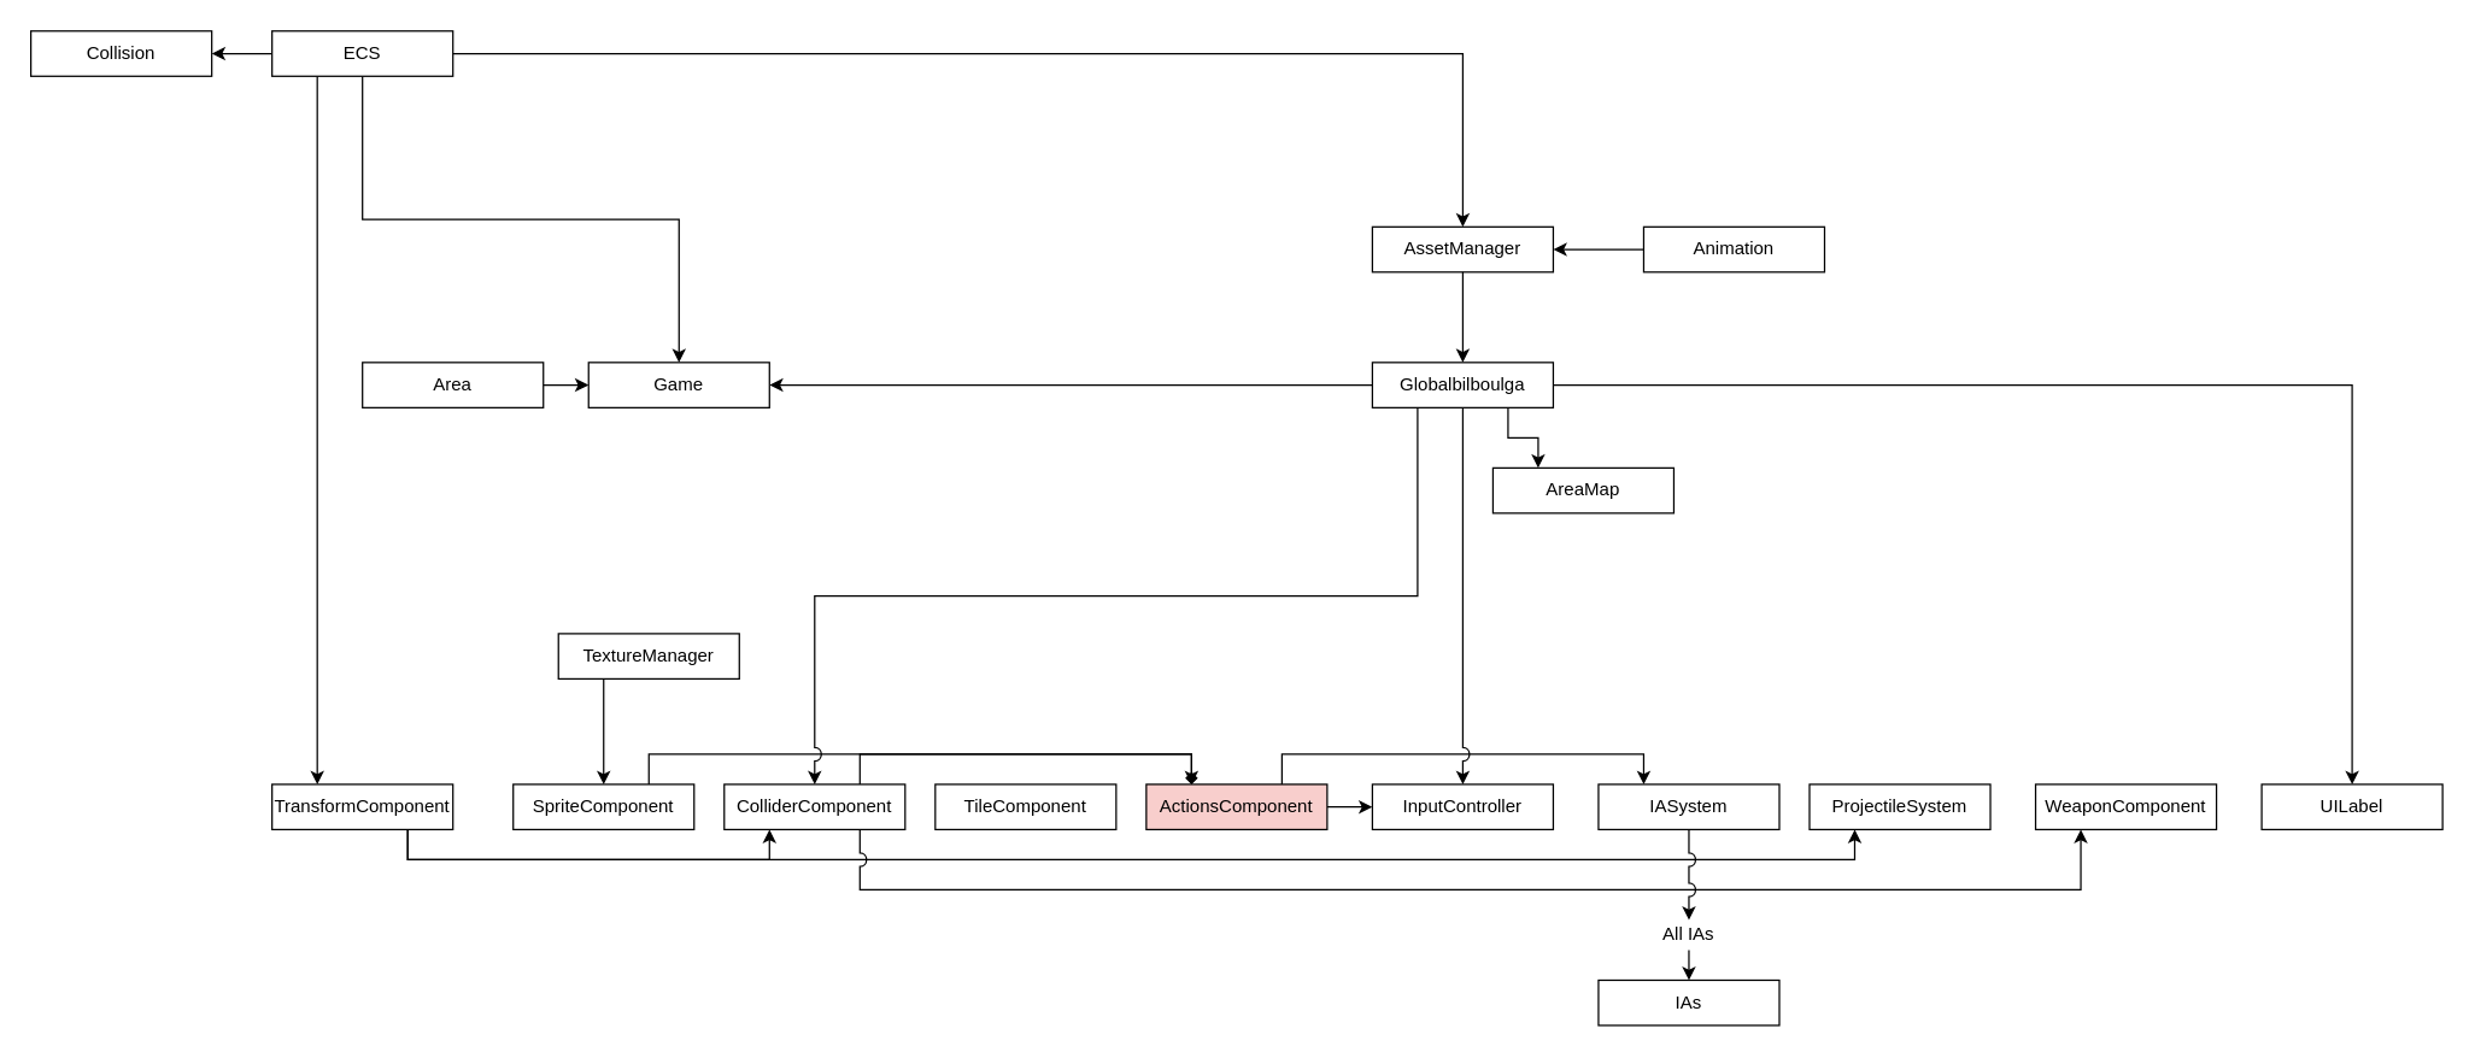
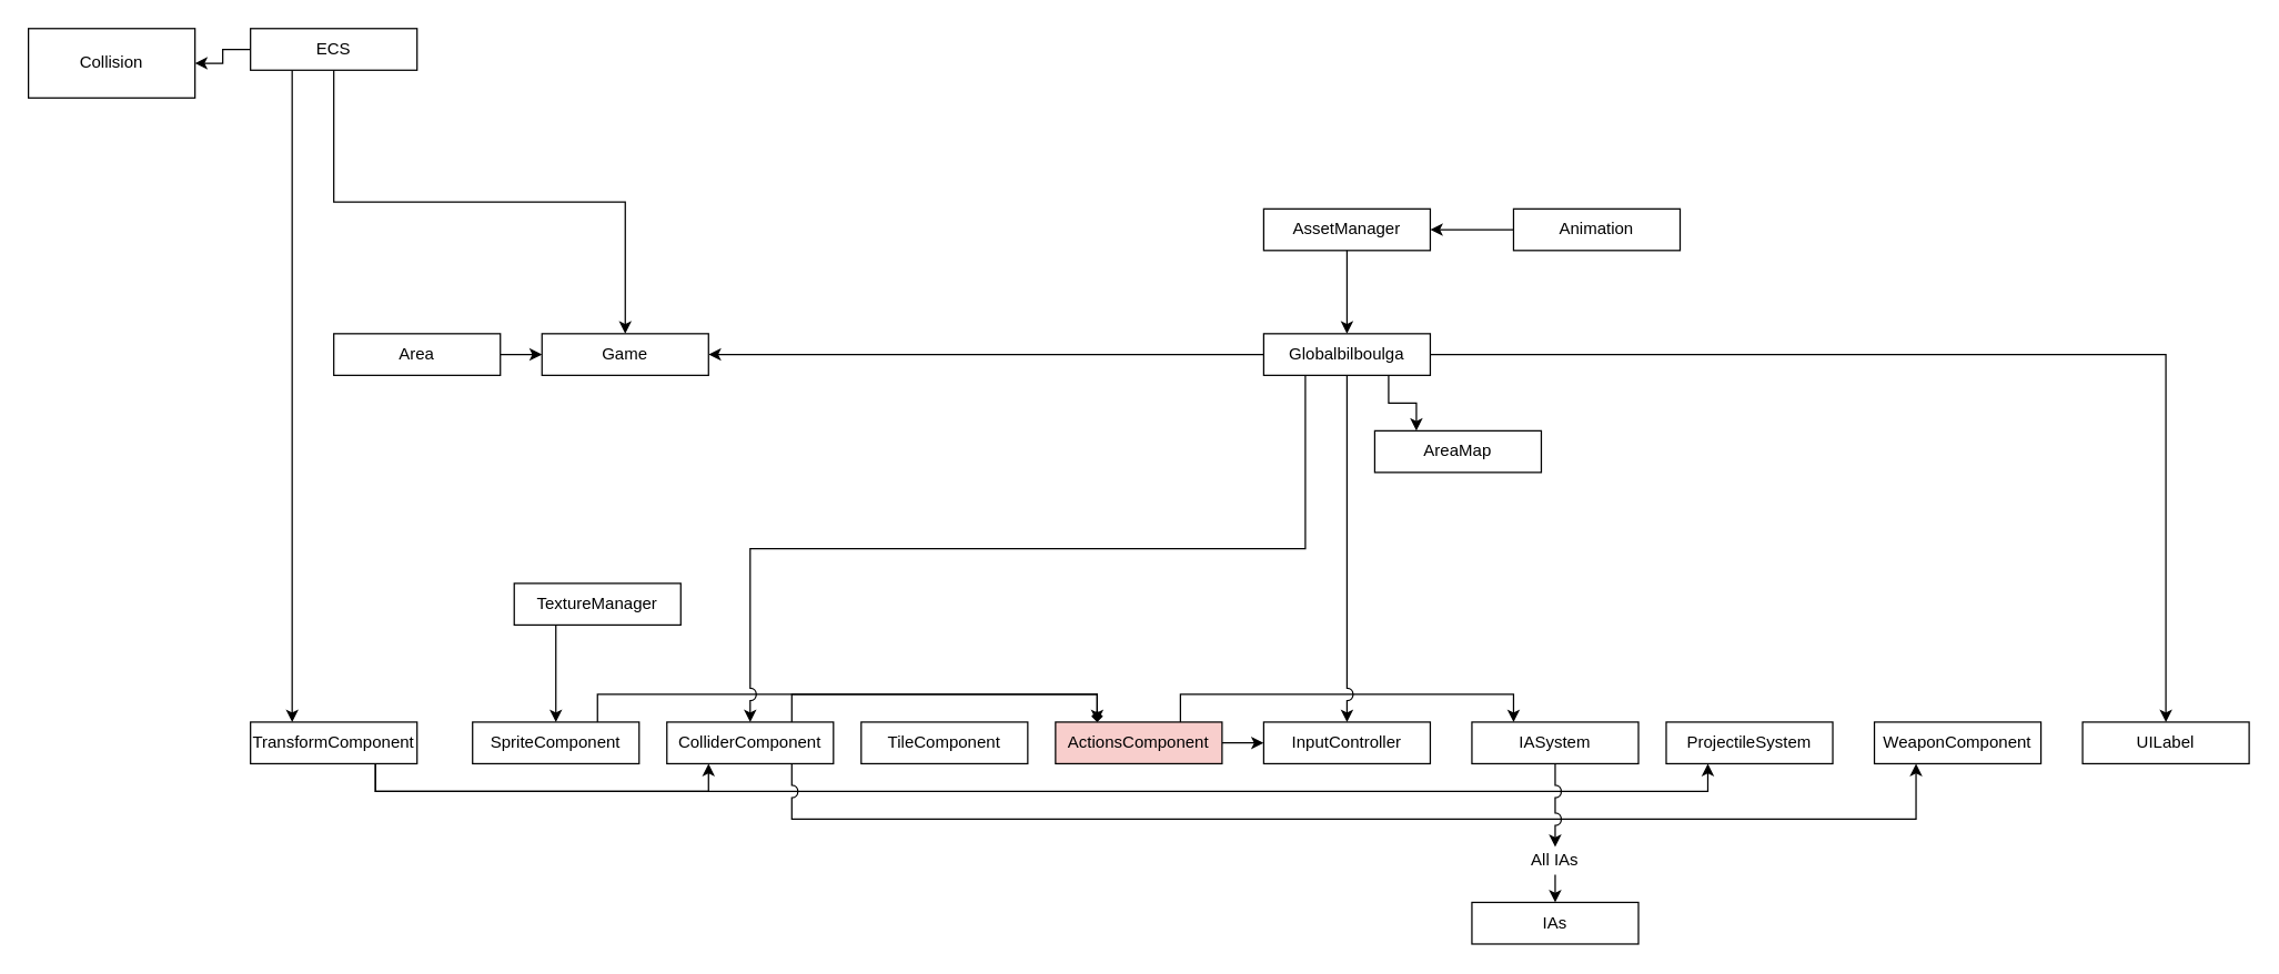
  <mxCell id="0" />
  <mxCell id="1" parent="0" />
  <mxCell id="2" style="edgeStyle=orthogonalEdgeStyle;rounded=0;jumpStyle=arc;jumpSize=9;orthogonalLoop=1;jettySize=auto;html=1;exitX=0.75;exitY=1;exitDx=0;exitDy=0;entryX=0.25;entryY=1;entryDx=0;entryDy=0;" edge="1" parent="1" source="4" target="9"><mxGeometry relative="1" as="geometry" /></mxCell>
  <mxCell id="3" style="edgeStyle=orthogonalEdgeStyle;rounded=0;jumpStyle=arc;jumpSize=9;orthogonalLoop=1;jettySize=auto;html=1;exitX=0.75;exitY=1;exitDx=0;exitDy=0;entryX=0.25;entryY=1;entryDx=0;entryDy=0;" edge="1" parent="1" source="4" target="17"><mxGeometry relative="1" as="geometry" /></mxCell>
  <mxCell id="4" value="TransformComponent" style="rounded=0;whiteSpace=wrap;html=1;" vertex="1" parent="1"><mxGeometry x="180" y="520" width="120" height="30" as="geometry" /></mxCell>
  <mxCell id="5" style="edgeStyle=orthogonalEdgeStyle;rounded=0;jumpStyle=arc;jumpSize=9;orthogonalLoop=1;jettySize=auto;html=1;exitX=0.75;exitY=0;exitDx=0;exitDy=0;entryX=0.25;entryY=0;entryDx=0;entryDy=0;endArrow=diamond;" edge="1" parent="1" source="6" target="13"><mxGeometry relative="1" as="geometry" /></mxCell>
  <mxCell id="6" value="SpriteComponent" style="rounded=0;whiteSpace=wrap;html=1;" vertex="1" parent="1"><mxGeometry x="340" y="520" width="120" height="30" as="geometry" /></mxCell>
  <mxCell id="7" style="edgeStyle=orthogonalEdgeStyle;rounded=0;jumpStyle=arc;jumpSize=9;orthogonalLoop=1;jettySize=auto;html=1;exitX=0.75;exitY=0;exitDx=0;exitDy=0;entryX=0.25;entryY=0;entryDx=0;entryDy=0;" edge="1" parent="1" source="9" target="13"><mxGeometry relative="1" as="geometry" /></mxCell>
  <mxCell id="8" style="edgeStyle=orthogonalEdgeStyle;rounded=0;jumpStyle=arc;jumpSize=9;orthogonalLoop=1;jettySize=auto;html=1;exitX=0.75;exitY=1;exitDx=0;exitDy=0;entryX=0.25;entryY=1;entryDx=0;entryDy=0;" edge="1" parent="1" source="9" target="18"><mxGeometry relative="1" as="geometry"><Array as="points"><mxPoint x="570" y="590" /><mxPoint x="1380" y="590" /></Array></mxGeometry></mxCell>
  <mxCell id="9" value="ColliderComponent" style="rounded=0;whiteSpace=wrap;html=1;" vertex="1" parent="1"><mxGeometry x="480" y="520" width="120" height="30" as="geometry" /></mxCell>
  <mxCell id="10" value="TileComponent" style="rounded=0;whiteSpace=wrap;html=1;" vertex="1" parent="1"><mxGeometry x="620" y="520" width="120" height="30" as="geometry" /></mxCell>
  <mxCell id="11" value="" style="edgeStyle=orthogonalEdgeStyle;rounded=0;jumpStyle=arc;jumpSize=9;orthogonalLoop=1;jettySize=auto;html=1;" edge="1" parent="1" source="13" target="14"><mxGeometry relative="1" as="geometry" /></mxCell>
  <mxCell id="12" style="edgeStyle=orthogonalEdgeStyle;rounded=0;jumpStyle=arc;jumpSize=9;orthogonalLoop=1;jettySize=auto;html=1;exitX=0.75;exitY=0;exitDx=0;exitDy=0;entryX=0.25;entryY=0;entryDx=0;entryDy=0;" edge="1" parent="1" source="13" target="16"><mxGeometry relative="1" as="geometry" /></mxCell>
  <mxCell id="13" value="ActionsComponent" style="rounded=0;whiteSpace=wrap;html=1;fillColor=#f8cecc;" vertex="1" parent="1"><mxGeometry x="760" y="520" width="120" height="30" as="geometry" /></mxCell>
  <mxCell id="14" value="InputController" style="rounded=0;whiteSpace=wrap;html=1;" vertex="1" parent="1"><mxGeometry x="910" y="520" width="120" height="30" as="geometry" /></mxCell>
  <mxCell id="15" style="edgeStyle=orthogonalEdgeStyle;rounded=0;jumpStyle=arc;jumpSize=9;orthogonalLoop=1;jettySize=auto;html=1;exitX=0.5;exitY=1;exitDx=0;exitDy=0;entryX=0.5;entryY=0;entryDx=0;entryDy=0;" edge="1" parent="1" source="16" target="42"><mxGeometry relative="1" as="geometry" /></mxCell>
  <mxCell id="16" value="IASystem" style="rounded=0;whiteSpace=wrap;html=1;" vertex="1" parent="1"><mxGeometry x="1060" y="520" width="120" height="30" as="geometry" /></mxCell>
  <mxCell id="17" value="ProjectileSystem" style="rounded=0;whiteSpace=wrap;html=1;" vertex="1" parent="1"><mxGeometry x="1200" y="520" width="120" height="30" as="geometry" /></mxCell>
  <mxCell id="18" value="WeaponComponent" style="rounded=0;whiteSpace=wrap;html=1;" vertex="1" parent="1"><mxGeometry x="1350" y="520" width="120" height="30" as="geometry" /></mxCell>
  <mxCell id="19" value="UILabel" style="rounded=0;whiteSpace=wrap;html=1;" vertex="1" parent="1"><mxGeometry x="1500" y="520" width="120" height="30" as="geometry" /></mxCell>
  <mxCell id="20" value="" style="edgeStyle=orthogonalEdgeStyle;rounded=0;jumpStyle=arc;jumpSize=9;orthogonalLoop=1;jettySize=auto;html=1;" edge="1" parent="1" source="21" target="30"><mxGeometry relative="1" as="geometry" /></mxCell>
  <mxCell id="21" value="Animation" style="rounded=0;whiteSpace=wrap;html=1;" vertex="1" parent="1"><mxGeometry x="1090" y="150" width="120" height="30" as="geometry" /></mxCell>
  <mxCell id="22" style="edgeStyle=orthogonalEdgeStyle;rounded=0;jumpStyle=arc;jumpSize=9;orthogonalLoop=1;jettySize=auto;html=1;exitX=0.25;exitY=1;exitDx=0;exitDy=0;entryX=0.5;entryY=0;entryDx=0;entryDy=0;" edge="1" parent="1" source="23" target="6"><mxGeometry relative="1" as="geometry" /></mxCell>
  <mxCell id="23" value="TextureManager" style="rounded=0;whiteSpace=wrap;html=1;" vertex="1" parent="1"><mxGeometry x="370" y="420" width="120" height="30" as="geometry" /></mxCell>
  <mxCell id="24" style="edgeStyle=orthogonalEdgeStyle;rounded=0;jumpStyle=arc;jumpSize=9;orthogonalLoop=1;jettySize=auto;html=1;exitX=0;exitY=0.5;exitDx=0;exitDy=0;entryX=1;entryY=0.5;entryDx=0;entryDy=0;" edge="1" parent="1" source="29" target="32"><mxGeometry relative="1" as="geometry" /></mxCell>
  <mxCell id="25" style="edgeStyle=orthogonalEdgeStyle;rounded=0;jumpStyle=arc;jumpSize=9;orthogonalLoop=1;jettySize=auto;html=1;exitX=0.25;exitY=1;exitDx=0;exitDy=0;" edge="1" parent="1" source="29" target="9"><mxGeometry relative="1" as="geometry" /></mxCell>
  <mxCell id="26" style="edgeStyle=orthogonalEdgeStyle;rounded=0;jumpStyle=arc;jumpSize=9;orthogonalLoop=1;jettySize=auto;html=1;exitX=1;exitY=0.5;exitDx=0;exitDy=0;entryX=0.5;entryY=0;entryDx=0;entryDy=0;" edge="1" parent="1" source="29" target="19"><mxGeometry relative="1" as="geometry" /></mxCell>
  <mxCell id="27" style="edgeStyle=orthogonalEdgeStyle;rounded=0;jumpStyle=arc;jumpSize=9;orthogonalLoop=1;jettySize=auto;html=1;exitX=0.75;exitY=1;exitDx=0;exitDy=0;entryX=0.25;entryY=0;entryDx=0;entryDy=0;" edge="1" parent="1" source="29" target="43"><mxGeometry relative="1" as="geometry" /></mxCell>
  <mxCell id="28" style="edgeStyle=orthogonalEdgeStyle;rounded=0;jumpStyle=arc;jumpSize=9;orthogonalLoop=1;jettySize=auto;html=1;exitX=0.5;exitY=1;exitDx=0;exitDy=0;entryX=0.5;entryY=0;entryDx=0;entryDy=0;" edge="1" parent="1" source="29" target="14"><mxGeometry relative="1" as="geometry" /></mxCell>
  <mxCell id="29" value="Globalbilboulga" style="rounded=0;whiteSpace=wrap;html=1;" vertex="1" parent="1"><mxGeometry x="910" y="240" width="120" height="30" as="geometry" /></mxCell>
  <mxCell id="30" value="AssetManager" style="rounded=0;whiteSpace=wrap;html=1;" vertex="1" parent="1"><mxGeometry x="910" y="150" width="120" height="30" as="geometry" /></mxCell>
  <mxCell id="31" value="" style="endArrow=classic;html=1;exitX=0.5;exitY=1;exitDx=0;exitDy=0;" edge="1" parent="1" source="30"><mxGeometry width="50" height="50" relative="1" as="geometry"><mxPoint x="980" y="280" as="sourcePoint" /><mxPoint x="970" y="240" as="targetPoint" /></mxGeometry></mxCell>
  <mxCell id="32" value="Game" style="rounded=0;whiteSpace=wrap;html=1;" vertex="1" parent="1"><mxGeometry x="390" y="240" width="120" height="30" as="geometry" /></mxCell>
  <mxCell id="33" style="edgeStyle=orthogonalEdgeStyle;rounded=0;jumpStyle=arc;jumpSize=9;orthogonalLoop=1;jettySize=auto;html=1;exitX=0.25;exitY=1;exitDx=0;exitDy=0;entryX=0.25;entryY=0;entryDx=0;entryDy=0;" edge="1" parent="1" source="37" target="4"><mxGeometry relative="1" as="geometry" /></mxCell>
  <mxCell id="34" value="" style="edgeStyle=orthogonalEdgeStyle;rounded=0;jumpStyle=arc;jumpSize=9;orthogonalLoop=1;jettySize=auto;html=1;" edge="1" parent="1" source="37" target="44"><mxGeometry relative="1" as="geometry" /></mxCell>
  <mxCell id="35" style="edgeStyle=orthogonalEdgeStyle;rounded=0;jumpStyle=arc;jumpSize=9;orthogonalLoop=1;jettySize=auto;html=1;exitX=0.5;exitY=1;exitDx=0;exitDy=0;entryX=0.5;entryY=0;entryDx=0;entryDy=0;" edge="1" parent="1" source="37" target="32"><mxGeometry relative="1" as="geometry" /></mxCell>
- <mxCell id="36" style="edgeStyle=orthogonalEdgeStyle;rounded=0;jumpStyle=arc;jumpSize=9;orthogonalLoop=1;jettySize=auto;html=1;exitX=1;exitY=0.5;exitDx=0;exitDy=0;entryX=0.5;entryY=0;entryDx=0;entryDy=0;" edge="1" parent="1" source="37" target="30"><mxGeometry relative="1" as="geometry" /></mxCell>
  <mxCell id="37" value="ECS" style="rounded=0;whiteSpace=wrap;html=1;" vertex="1" parent="1"><mxGeometry x="180" y="20" width="120" height="30" as="geometry" /></mxCell>
  <mxCell id="38" value="" style="edgeStyle=orthogonalEdgeStyle;rounded=0;jumpStyle=arc;jumpSize=9;orthogonalLoop=1;jettySize=auto;html=1;" edge="1" parent="1" source="39" target="32"><mxGeometry relative="1" as="geometry" /></mxCell>
  <mxCell id="39" value="Area" style="rounded=0;whiteSpace=wrap;html=1;" vertex="1" parent="1"><mxGeometry x="240" y="240" width="120" height="30" as="geometry" /></mxCell>
  <mxCell id="40" value="IAs" style="rounded=0;whiteSpace=wrap;html=1;" vertex="1" parent="1"><mxGeometry x="1060" y="650" width="120" height="30" as="geometry" /></mxCell>
  <mxCell id="41" style="edgeStyle=orthogonalEdgeStyle;rounded=0;jumpStyle=arc;jumpSize=9;orthogonalLoop=1;jettySize=auto;html=1;exitX=0.5;exitY=1;exitDx=0;exitDy=0;entryX=0.5;entryY=0;entryDx=0;entryDy=0;" edge="1" parent="1" source="42" target="40"><mxGeometry relative="1" as="geometry" /></mxCell>
  <mxCell id="42" value="All IAs" style="text;html=1;strokeColor=none;fillColor=none;align=center;verticalAlign=middle;whiteSpace=wrap;rounded=0;" vertex="1" parent="1"><mxGeometry x="1100" y="610" width="40" height="20" as="geometry" /></mxCell>
  <mxCell id="43" value="AreaMap" style="rounded=0;whiteSpace=wrap;html=1;" vertex="1" parent="1"><mxGeometry x="990" y="310" width="120" height="30" as="geometry" /></mxCell>
- <mxCell id="44" value="Collision" style="rounded=0;whiteSpace=wrap;html=1;" vertex="1" parent="1"><mxGeometry x="20" y="20" width="120" height="30" as="geometry" /></mxCell>
+ <mxCell id="44" value="Collision" style="rounded=0;whiteSpace=wrap;html=1;" vertex="1" parent="1"><mxGeometry x="20" y="20" width="120" height="50" as="geometry" /></mxCell>
